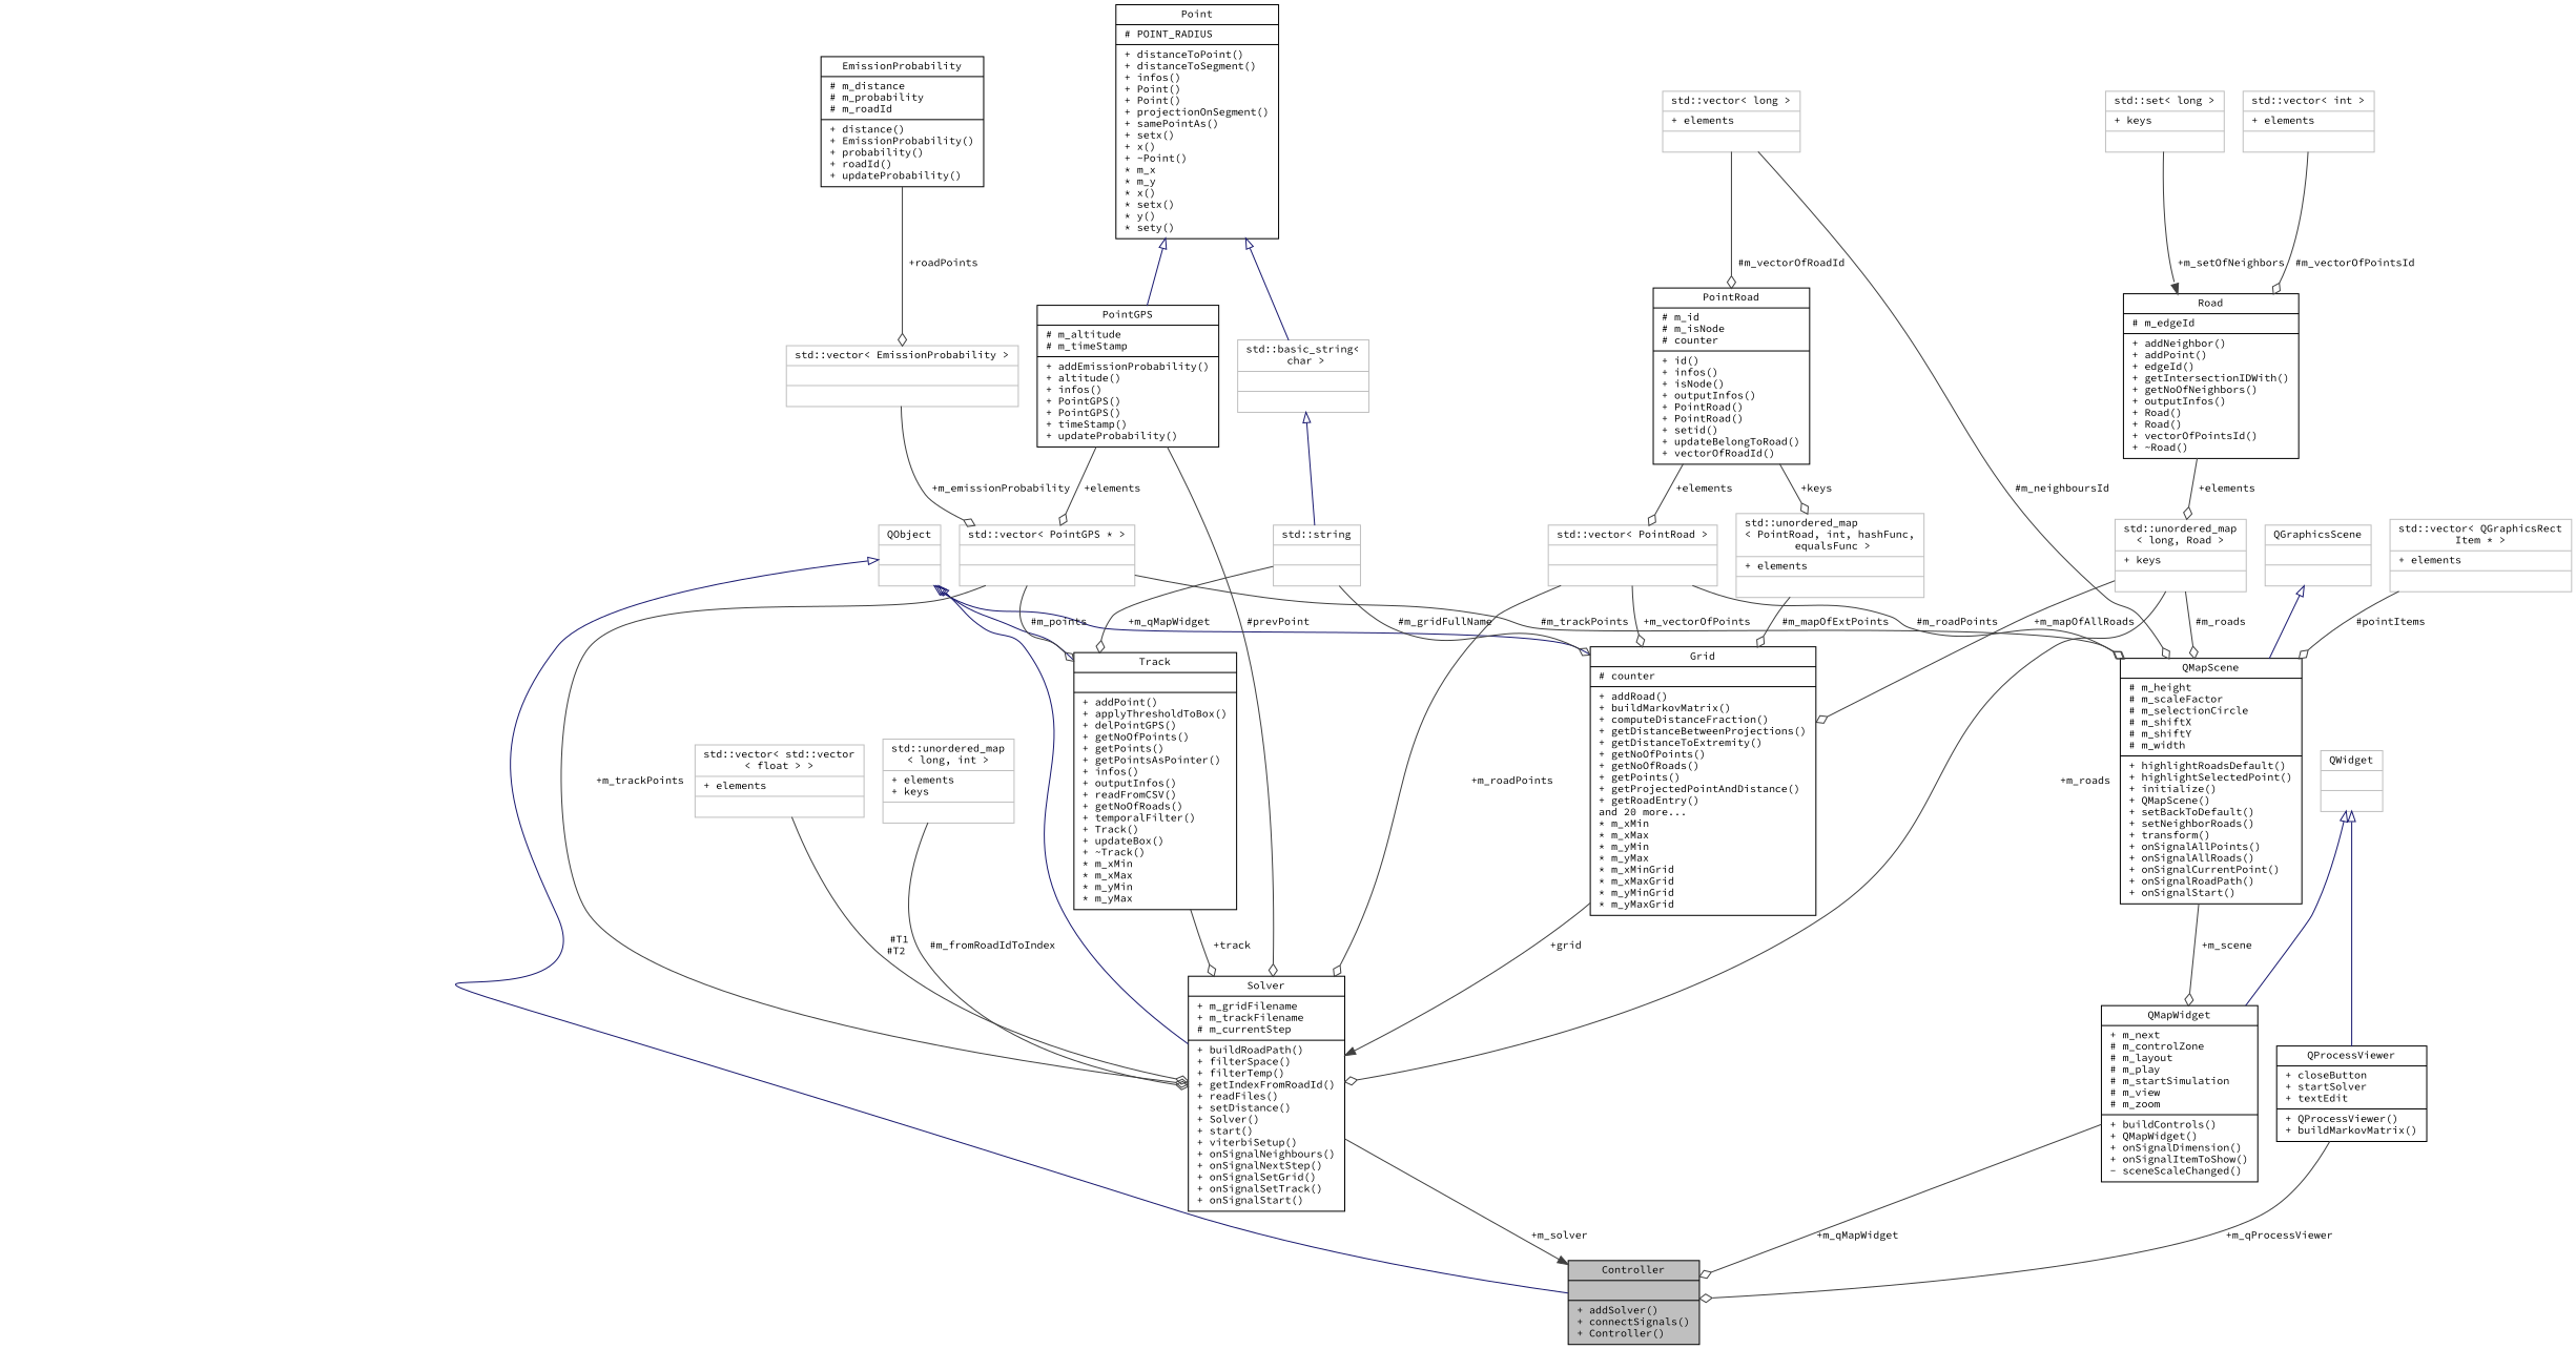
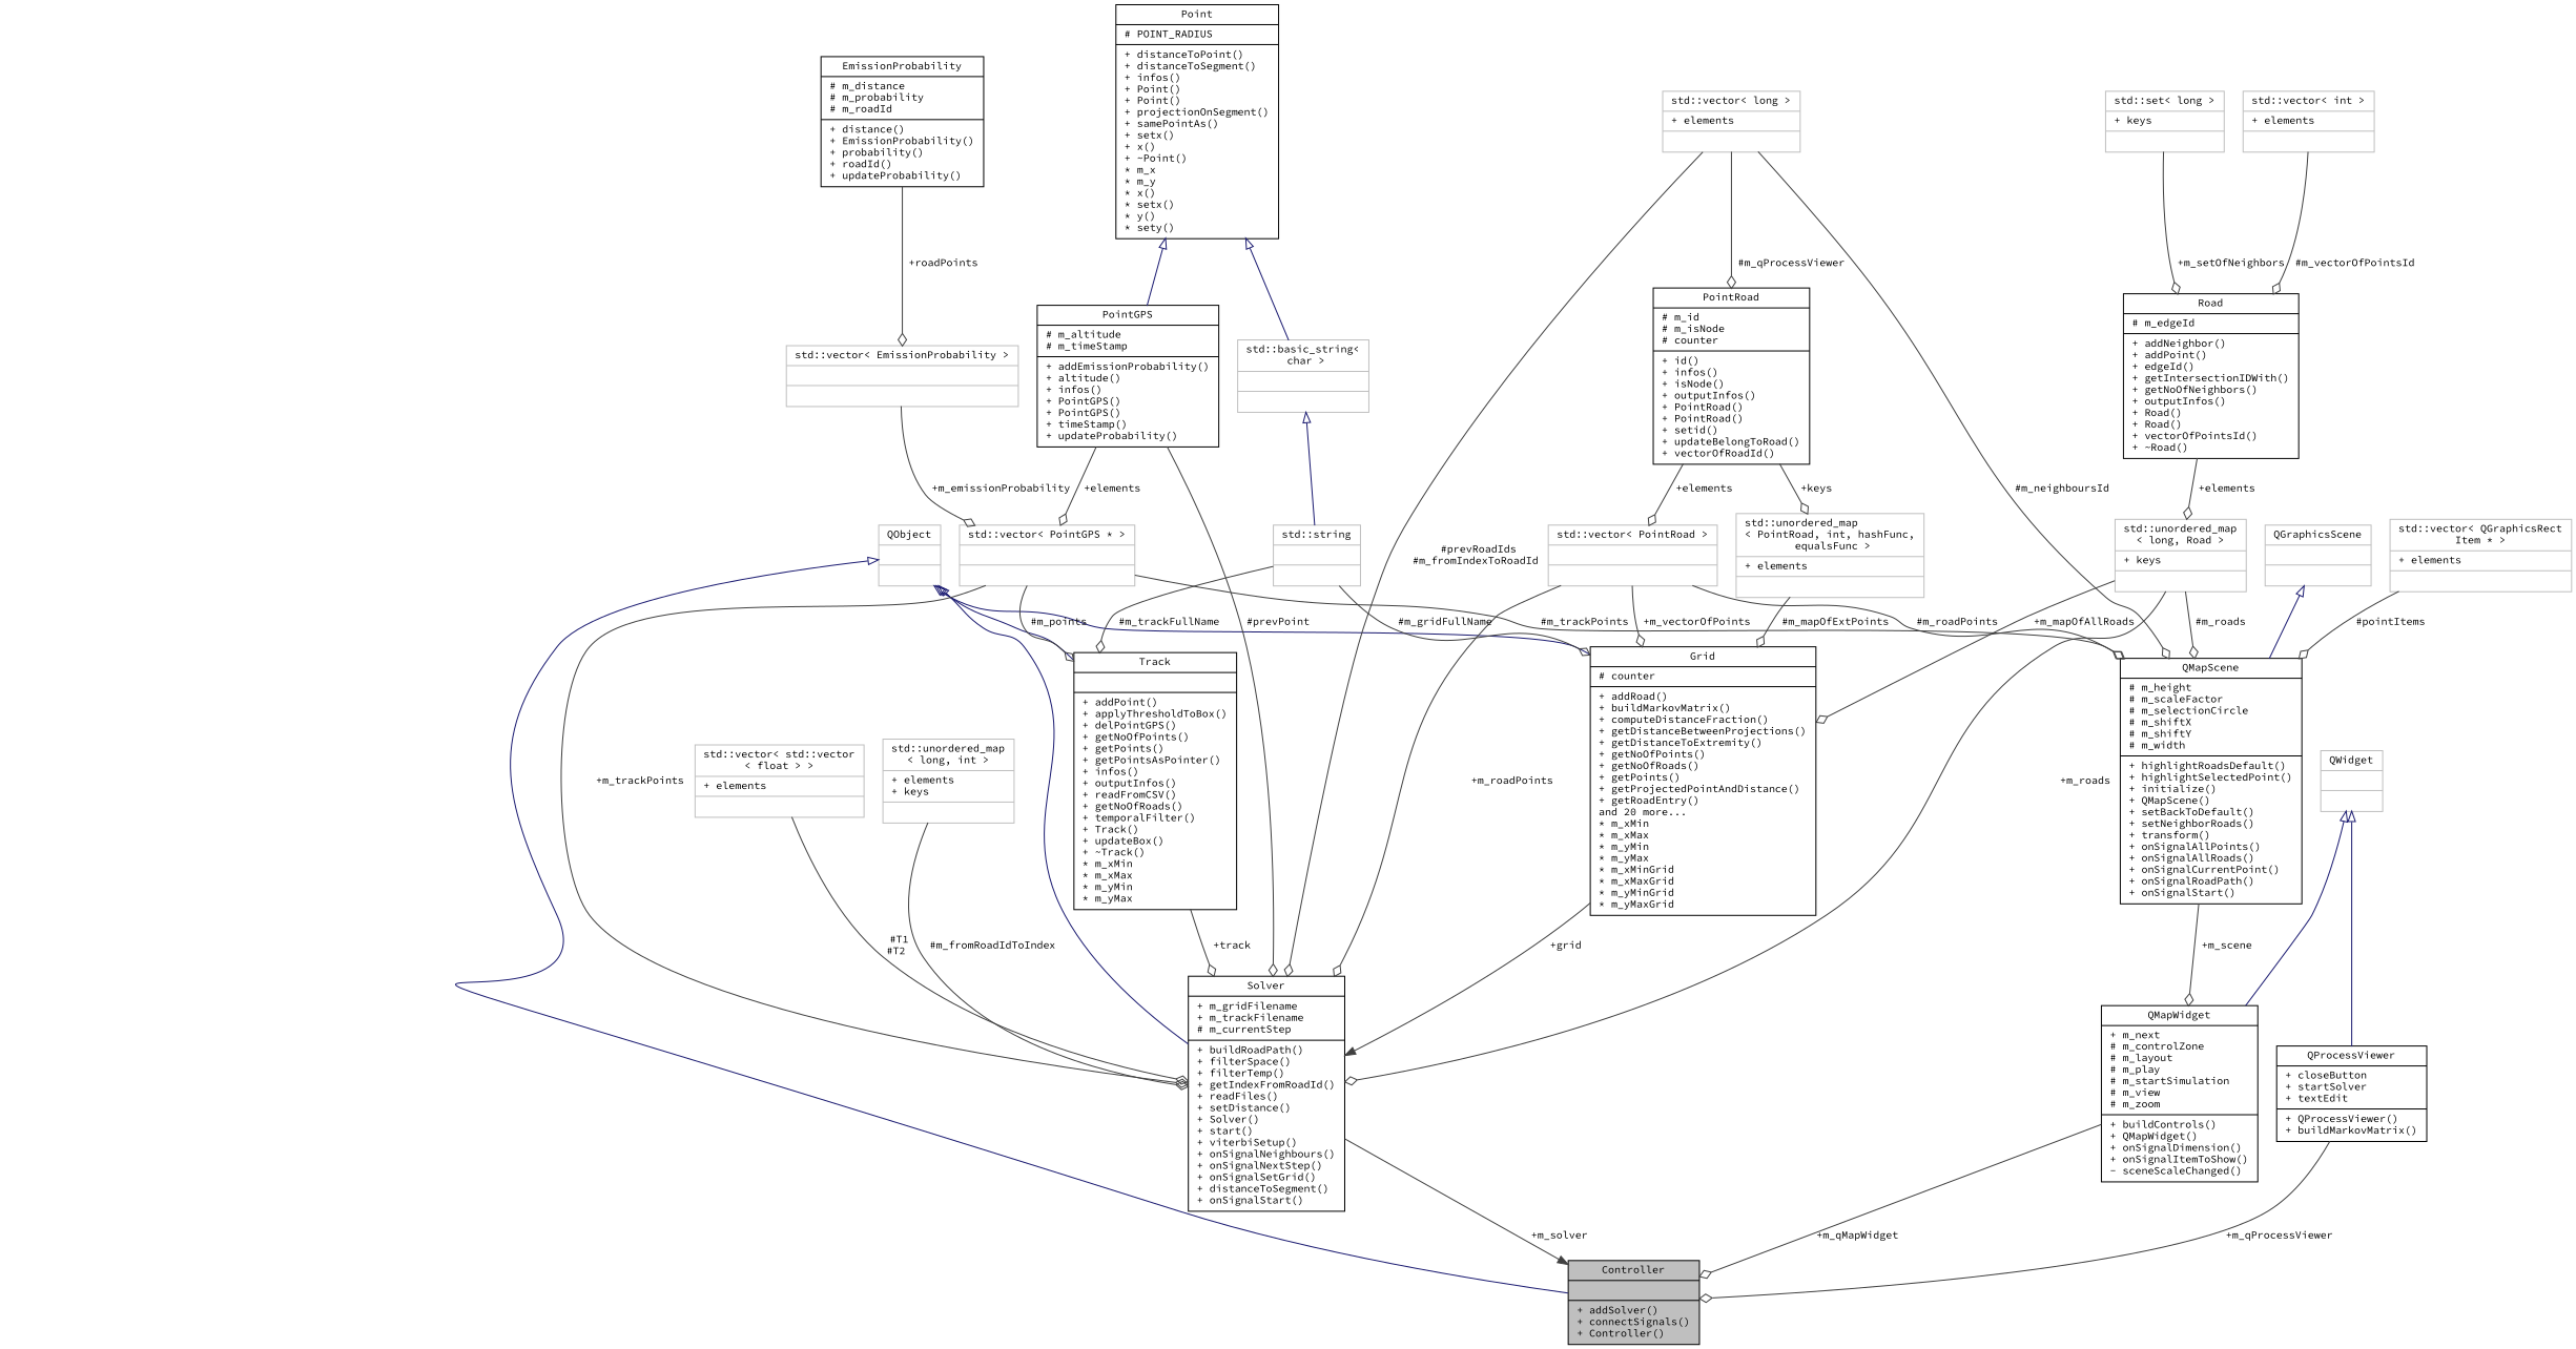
  digraph {
    fontname="Source Code Pro"
    node [color=grey75 fontname="Source Code Pro" fontsize=10 shape=record]
    edge [color=grey25 fontname="Source Code Pro" fontsize=10 labelfontname=Helvetica labelfontsize=10 style=solid arrowhead=odiamond]
    n1 [color=black fillcolor=grey75 fontcolor=black height=0.2 label="{Controller\n||+ addSolver()\l+ connectSignals()\l+ Controller()\l}" style=filled width=0.4]
    n2 [height=0.2 label="{QObject\n||}" width=0.4]
-   n3 [color=black height=0.2 label="{Solver\n|+ m_gridFilename\l+ m_trackFilename\l# m_currentStep\l|+ buildRoadPath()\l+ filterSpace()\l+ filterTemp()\l+ getIndexFromRoadId()\l+ readFiles()\l+ setDistance()\l+ Solver()\l+ start()\l+ viterbiSetup()\l+ onSignalNeighbours()\l+ onSignalNextStep()\l+ onSignalSetGrid()\l+ onSignalSetTrack()\l+ onSignalStart()\l}" width=0.4]
+   n3 [color=black height=0.2 label="{Solver\n|+ m_gridFilename\l+ m_trackFilename\l# m_currentStep\l|+ buildRoadPath()\l+ filterSpace()\l+ filterTemp()\l+ getIndexFromRoadId()\l+ readFiles()\l+ setDistance()\l+ Solver()\l+ start()\l+ viterbiSetup()\l+ onSignalNeighbours()\l+ onSignalNextStep()\l+ onSignalSetGrid()\l+ distanceToSegment()\l+ onSignalStart()\l}" width=0.4]
    n4 [color=black height=0.2 label="{Grid\n|# counter\l|+ addRoad()\l+ buildMarkovMatrix()\l+ computeDistanceFraction()\l+ getDistanceBetweenProjections()\l+ getDistanceToExtremity()\l+ getNoOfPoints()\l+ getNoOfRoads()\l+ getPoints()\l+ getProjectedPointAndDistance()\l+ getRoadEntry()\land 20 more...\l* m_xMin\l* m_xMax\l* m_yMin\l* m_yMax\l* m_xMinGrid\l* m_xMaxGrid\l* m_yMinGrid\l* m_yMaxGrid\l}" width=0.4]
    n5 [color=black height=0.2 label="{Track\n||+ addPoint()\l+ applyThresholdToBox()\l+ delPointGPS()\l+ getNoOfPoints()\l+ getPoints()\l+ getPointsAsPointer()\l+ infos()\l+ outputInfos()\l+ readFromCSV()\l+ getNoOfRoads()\l+ temporalFilter()\l+ Track()\l+ updateBox()\l+ ~Track()\l* m_xMin\l* m_xMax\l* m_yMin\l* m_yMax\l}" width=0.4]
    n6 [height=0.2 label="{std::vector\< PointRoad \>\n||}" width=0.4]
    n7 [color=black height=0.2 label="{QMapScene\n|# m_height\l# m_scaleFactor\l# m_selectionCircle\l# m_shiftX\l# m_shiftY\l# m_width\l|+ highlightRoadsDefault()\l+ highlightSelectedPoint()\l+ initialize()\l+ QMapScene()\l+ setBackToDefault()\l+ setNeighborRoads()\l+ transform()\l+ onSignalAllPoints()\l+ onSignalAllRoads()\l+ onSignalCurrentPoint()\l+ onSignalRoadPath()\l+ onSignalStart()\l}" width=0.4]
    n8 [color=black height=0.2 label="{QMapWidget\n|+ m_next\l# m_controlZone\l# m_layout\l# m_play\l# m_startSimulation\l# m_view\l# m_zoom\l|+ buildControls()\l+ QMapWidget()\l+ onSignalDimension()\l+ onSignalItemToShow()\l- sceneScaleChanged()\l}" width=0.4]
    n9 [color=black height=0.2 label="{PointRoad\n|# m_id\l# m_isNode\l# counter\l|+ id()\l+ infos()\l+ isNode()\l+ outputInfos()\l+ PointRoad()\l+ PointRoad()\l+ setid()\l+ updateBelongToRoad()\l+ vectorOfRoadId()\l}" width=0.4]
    n10 [height=0.2 label="{std::unordered_map\l\< PointRoad, int, hashFunc,\l equalsFunc \>\n|+ elements\l|}" width=0.4]
    n11 [color=black height=0.2 label="{Point\n|# POINT_RADIUS\l|+ distanceToPoint()\l+ distanceToSegment()\l+ infos()\l+ Point()\l+ Point()\l+ projectionOnSegment()\l+ samePointAs()\l+ setx()\l+ x()\l+ ~Point()\l* m_x\l* m_y\l* x()\l* setx()\l* y()\l* sety()\l}" width=0.4]
    n12 [color=black height=0.2 label="{PointGPS\n|# m_altitude\l# m_timeStamp\l|+ addEmissionProbability()\l+ altitude()\l+ infos()\l+ PointGPS()\l+ PointGPS()\l+ timeStamp()\l+ updateProbability()\l}" width=0.4]
    n13 [height=0.2 label="{std::basic_string\<\l char \>\n||}" width=0.4]
    n14 [height=0.2 label="{std::vector\< PointGPS * \>\n||}" width=0.4]
    n15 [height=0.2 label="{std::vector\< long \>\n|+ elements\l|}" width=0.4]
    n16 [height=0.2 label="{std::string\n||}" width=0.4]
    n17 [height=0.2 label="{std::unordered_map\l\< long, Road \>\n|+ keys\l|}" width=0.4]
    n18 [color=black height=0.2 label="{Road\n|# m_edgeId\l|+ addNeighbor()\l+ addPoint()\l+ edgeId()\l+ getIntersectionIDWith()\l+ getNoOfNeighbors()\l+ outputInfos()\l+ Road()\l+ Road()\l+ vectorOfPointsId()\l+ ~Road()\l}" width=0.4]
    n19 [height=0.2 label="{std::set\< long \>\n|+ keys\l|}" width=0.4]
    n20 [height=0.2 label="{std::vector\< int \>\n|+ elements\l|}" width=0.4]
    n21 [height=0.2 label="{std::vector\< std::vector\l\< float \> \>\n|+ elements\l|}" width=0.4]
    n22 [height=0.2 label="{std::vector\< EmissionProbability \>\n||}" width=0.4]
    n23 [color=black height=0.2 label="{EmissionProbability\n|# m_distance\l# m_probability\l# m_roadId\l|+ distance()\l+ EmissionProbability()\l+ probability()\l+ roadId()\l+ updateProbability()\l}" width=0.4]
    n24 [height=0.2 label="{std::unordered_map\l\< long, int \>\n|+ elements\l+ keys\l|}" width=0.4]
    n25 [height=0.2 label="{QWidget\n||}" width=0.4]
    n26 [color=black height=0.2 label="{QProcessViewer\n|+ closeButton\l+ startSolver\l+ textEdit\l|+ QProcessViewer()\l+ buildMarkovMatrix()\l}" width=0.4]
    n27 [height=0.2 label="{QGraphicsScene\n||}" width=0.4]
    n28 [height=0.2 label="{std::vector\< QGraphicsRect\lItem * \>\n|+ elements\l|}" width=0.4]
    n2 -> n1 [arrowtail=onormal color=midnightblue dir=back arrowhead=""]
    n2 -> n3 [arrowtail=onormal color=midnightblue dir=back arrowhead=""]
    n2 -> n4 [arrowtail=onormal color=midnightblue dir=back arrowhead=""]
    n2 -> n5 [arrowtail=onormal color=midnightblue dir=back arrowhead=""]
    n3 -> n1 [arrowhead=normal label=" +m_solver"]
    n4 -> n3 [arrowhead=normal label=" +grid"]
    n5 -> n3 [label=" +track"]
    n6 -> n3 [label=" +m_roadPoints"]
    n6 -> n4 [label=" +m_vectorOfPoints"]
    n6 -> n7 [label=" #m_roadPoints"]
    n7 -> n8 [label=" +m_scene"]
    n8 -> n1 [label=" +m_qMapWidget"]
    n9 -> n6 [label=" +elements"]
    n9 -> n10 [label=" +keys"]
    n10 -> n4 [label=" #m_mapOfExtPoints"]
    n11 -> n12 [arrowtail=onormal color=midnightblue dir=back arrowhead=""]
    n11 -> n13 [arrowtail=onormal color=midnightblue dir=back arrowhead=""]
    n12 -> n3 [label=" #prevPoint"]
    n12 -> n14 [label=" +elements"]
    n13 -> n16 [arrowtail=onormal color=midnightblue dir=back arrowhead=""]
    n14 -> n3 [label=" +m_trackPoints"]
    n14 -> n5 [label=" #m_points"]
    n14 -> n7 [label=" #m_trackPoints"]
+   n15 -> n3 [label=" #prevRoadIds\n#m_fromIndexToRoadId"]
    n15 -> n7 [label=" #m_neighboursId"]
-   n15 -> n9 [label=" #m_vectorOfRoadId"]
+   n15 -> n9 [label=" #m_qProcessViewer"]
    n16 -> n4 [label=" #m_gridFullName"]
-   n16 -> n5 [label=" +m_qMapWidget"]
+   n16 -> n5 [label=" #m_trackFullName"]
    n17 -> n3 [label=" +m_roads"]
    n17 -> n4 [label=" +m_mapOfAllRoads"]
    n17 -> n7 [label=" #m_roads"]
    n18 -> n17 [label=" +elements"]
-   n19 -> n18 [arrowhead=normal label=" +m_setOfNeighbors"]
+   n19 -> n18 [label=" +m_setOfNeighbors"]
    n20 -> n18 [label=" #m_vectorOfPointsId"]
    n21 -> n3 [label=" #T1\n#T2"]
    n22 -> n14 [label=" +m_emissionProbability"]
    n23 -> n22 [label=" +roadPoints"]
    n24 -> n3 [label=" #m_fromRoadIdToIndex"]
    n25 -> n8 [arrowtail=onormal color=midnightblue dir=back arrowhead=""]
    n25 -> n26 [arrowtail=onormal color=midnightblue dir=back arrowhead=""]
    n26 -> n1 [label=" +m_qProcessViewer"]
    n27 -> n7 [arrowtail=onormal color=midnightblue dir=back arrowhead=""]
    n28 -> n7 [label=" #pointItems"]
  }
